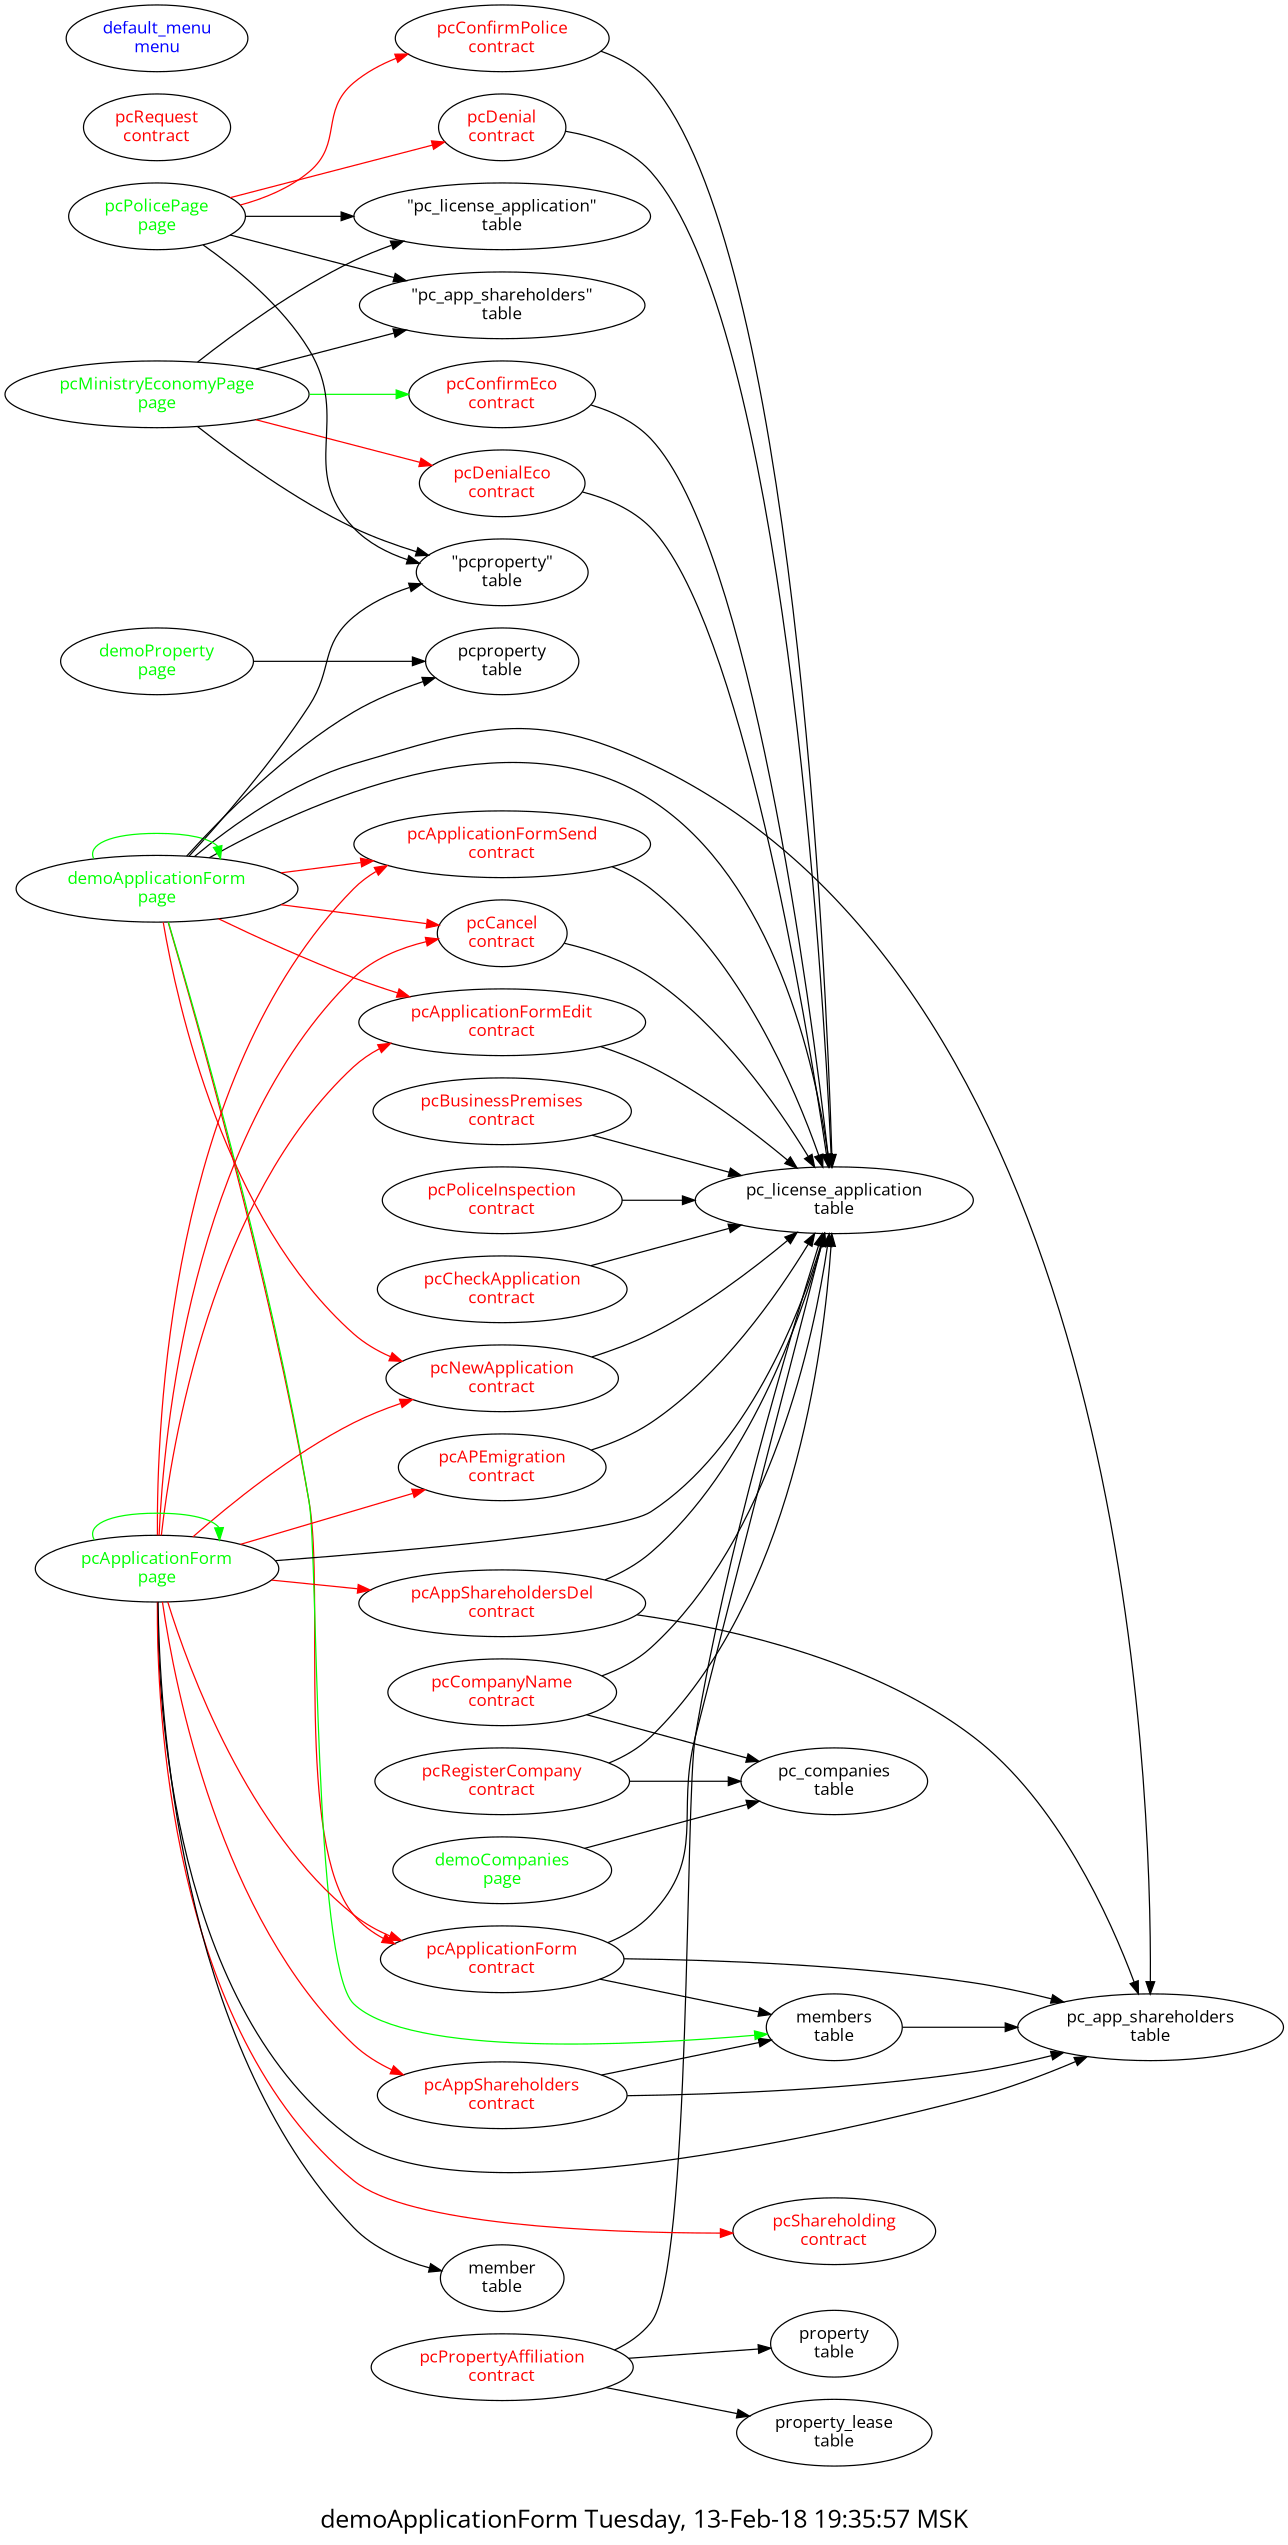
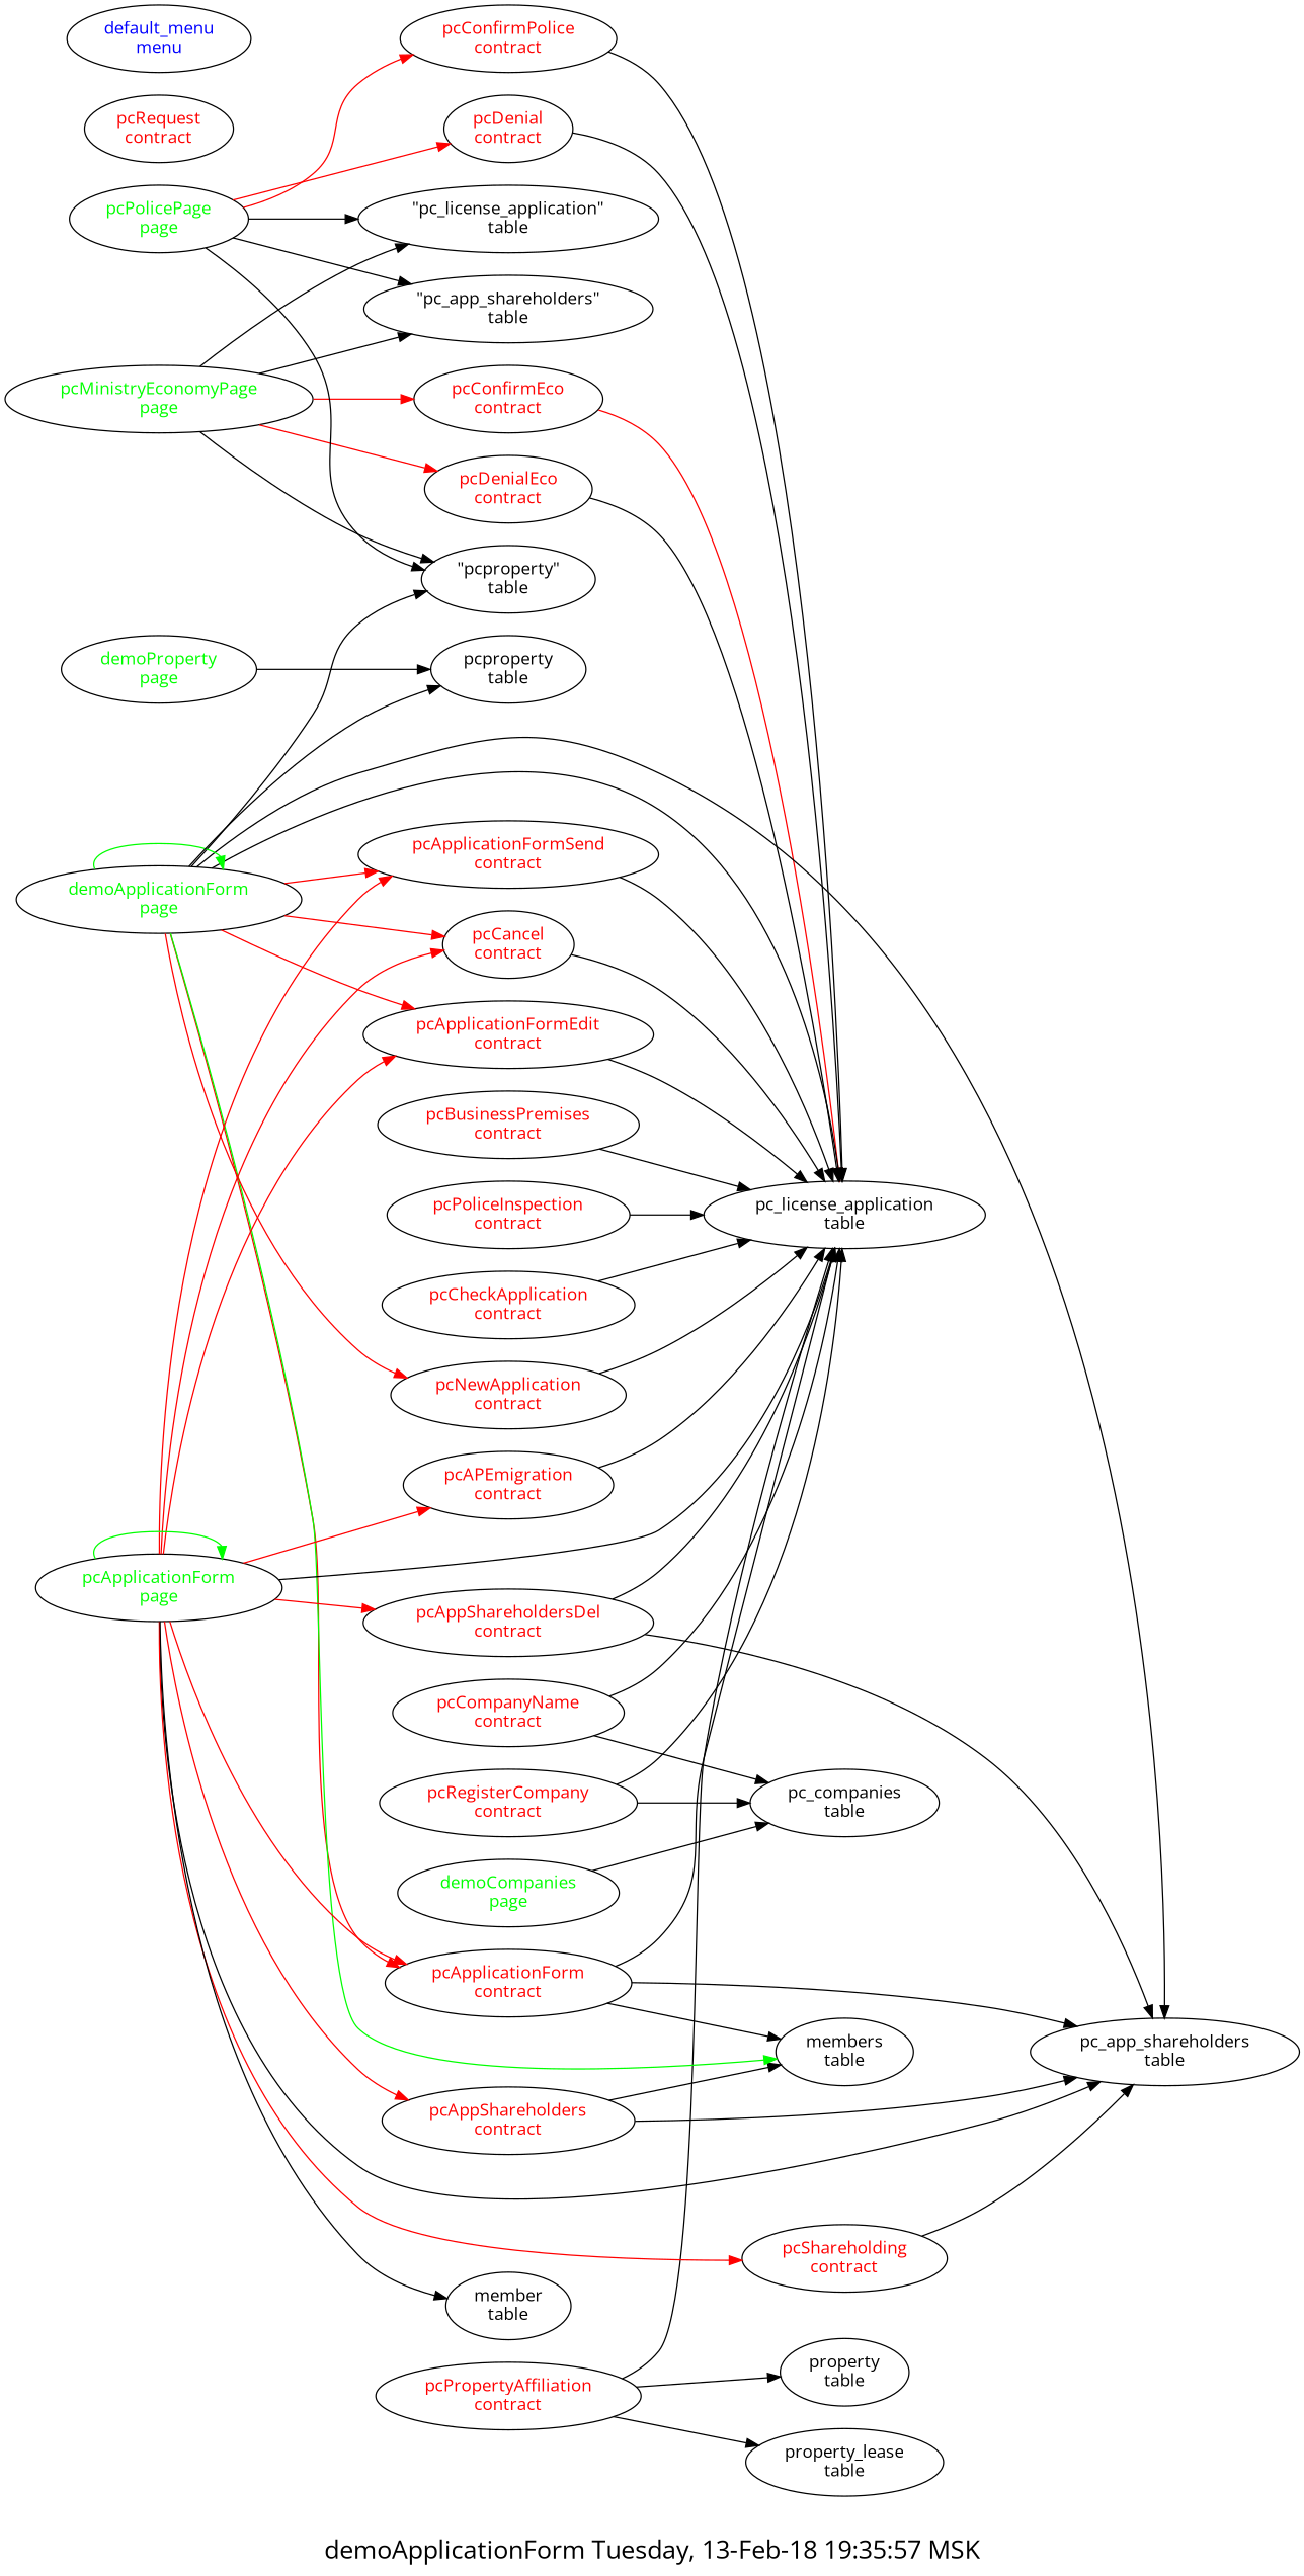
  digraph {
    fontname="Open Sans"
    fontsize=20.0
    label="demoApplicationForm Tuesday, 13-Feb-18 19:35:57 MSK"
    rankdir=LR
    node [fontname="Open Sans" group=contracts fontcolor=red]
    edge [fontname="Open Sans"]
    "pc_license_application\ntable" [group=tables fontcolor=""]
    "pcConfirmEco\ncontract"
    "pcDenialEco\ncontract"
    "pcConfirmPolice\ncontract"
    "pcDenial\ncontract"
    "pcRequest\ncontract"
    "pcApplicationForm\ncontract"
    "members\ntable" [group="" fontcolor=""]
    "pc_app_shareholders\ntable" [group=tables fontcolor=""]
    "pcApplicationFormEdit\ncontract"
    "pcCompanyName\ncontract"
    "pc_companies\ntable" [group=tables fontcolor=""]
    "pcBusinessPremises\ncontract"
    "pcPoliceInspection\ncontract"
    "pcPropertyAffiliation\ncontract"
    "property\ntable" [group="" fontcolor=""]
    "property_lease\ntable" [group="" fontcolor=""]
    "pcCheckApplication\ncontract"
    "pcRegisterCompany\ncontract"
    "pcNewApplication\ncontract"
    "pcAPEmigration\ncontract"
    "pcAppShareholdersDel\ncontract"
    "pcShareholding\ncontract"
    "pcApplicationFormSend\ncontract"
    "pcCancel\ncontract"
    "pcAppShareholders\ncontract"
    "default_menu\nmenu" [fontcolor=blue group=menus]
    "pcMinistryEconomyPage\npage" [fontcolor=green group=pages]
    "\"pc_license_application\"\ntable" [group="" fontcolor=""]
    "\"pcproperty\"\ntable" [group="" fontcolor=""]
    "\"pc_app_shareholders\"\ntable" [group="" fontcolor=""]
    "pcPolicePage\npage" [fontcolor=green group=pages]
    "demoApplicationForm\npage" [fontcolor=green group=pages]
    "pcproperty\ntable" [group=tables fontcolor=""]
    "pcApplicationForm\npage" [fontcolor=green group=pages]
    "member\ntable" [group="" fontcolor=""]
    "demoProperty\npage" [fontcolor=green group=pages]
    "demoCompanies\npage" [fontcolor=green group=pages]
-   "pcConfirmEco\ncontract" -> "pc_license_application\ntable"
+   "pcConfirmEco\ncontract" -> "pc_license_application\ntable" [color=red]
    "pcDenialEco\ncontract" -> "pc_license_application\ntable"
    "pcConfirmPolice\ncontract" -> "pc_license_application\ntable"
    "pcDenial\ncontract" -> "pc_license_application\ntable"
    "pcApplicationForm\ncontract" -> "pc_license_application\ntable"
    "pcApplicationForm\ncontract" -> "members\ntable"
    "pcApplicationForm\ncontract" -> "pc_app_shareholders\ntable"
    "pcApplicationFormEdit\ncontract" -> "pc_license_application\ntable"
    "pcCompanyName\ncontract" -> "pc_license_application\ntable"
    "pcCompanyName\ncontract" -> "pc_companies\ntable"
    "pcBusinessPremises\ncontract" -> "pc_license_application\ntable"
    "pcPoliceInspection\ncontract" -> "pc_license_application\ntable"
    "pcPropertyAffiliation\ncontract" -> "pc_license_application\ntable"
    "pcPropertyAffiliation\ncontract" -> "property\ntable"
    "pcPropertyAffiliation\ncontract" -> "property_lease\ntable"
    "pcCheckApplication\ncontract" -> "pc_license_application\ntable"
    "pcRegisterCompany\ncontract" -> "pc_license_application\ntable"
    "pcRegisterCompany\ncontract" -> "pc_companies\ntable"
    "pcNewApplication\ncontract" -> "pc_license_application\ntable"
    "pcAPEmigration\ncontract" -> "pc_license_application\ntable"
    "pcAppShareholdersDel\ncontract" -> "pc_license_application\ntable"
    "pcAppShareholdersDel\ncontract" -> "pc_app_shareholders\ntable"
-   "members\ntable" -> "pc_app_shareholders\ntable"
+   "pcShareholding\ncontract" -> "pc_app_shareholders\ntable"
    "pcApplicationFormSend\ncontract" -> "pc_license_application\ntable"
    "pcCancel\ncontract" -> "pc_license_application\ntable"
    "pcAppShareholders\ncontract" -> "members\ntable"
    "pcAppShareholders\ncontract" -> "pc_app_shareholders\ntable"
-   "pcMinistryEconomyPage\npage" -> "pcConfirmEco\ncontract" [color=green]
+   "pcMinistryEconomyPage\npage" -> "pcConfirmEco\ncontract" [color=red]
    "pcMinistryEconomyPage\npage" -> "pcDenialEco\ncontract" [color=red]
    "pcMinistryEconomyPage\npage" -> "\"pc_license_application\"\ntable"
    "pcMinistryEconomyPage\npage" -> "\"pcproperty\"\ntable"
    "pcMinistryEconomyPage\npage" -> "\"pc_app_shareholders\"\ntable"
    "pcPolicePage\npage" -> "pcConfirmPolice\ncontract" [color=red]
    "pcPolicePage\npage" -> "pcDenial\ncontract" [color=red]
    "pcPolicePage\npage" -> "\"pc_license_application\"\ntable"
    "pcPolicePage\npage" -> "\"pcproperty\"\ntable"
    "pcPolicePage\npage" -> "\"pc_app_shareholders\"\ntable"
    "demoApplicationForm\npage" -> "pc_license_application\ntable"
    "demoApplicationForm\npage" -> "pcApplicationForm\ncontract" [color=red]
    "demoApplicationForm\npage" -> "members\ntable" [color=green]
    "demoApplicationForm\npage" -> "pc_app_shareholders\ntable"
    "demoApplicationForm\npage" -> "pcApplicationFormEdit\ncontract" [color=red]
    "demoApplicationForm\npage" -> "pcNewApplication\ncontract" [color=red]
    "demoApplicationForm\npage" -> "pcApplicationFormSend\ncontract" [color=red]
    "demoApplicationForm\npage" -> "pcCancel\ncontract" [color=red]
    "demoApplicationForm\npage" -> "\"pcproperty\"\ntable"
    "demoApplicationForm\npage" -> "demoApplicationForm\npage" [color=green]
    "demoApplicationForm\npage" -> "pcproperty\ntable"
    "pcApplicationForm\npage" -> "pc_license_application\ntable"
    "pcApplicationForm\npage" -> "pcApplicationForm\ncontract" [color=red]
    "pcApplicationForm\npage" -> "pc_app_shareholders\ntable"
    "pcApplicationForm\npage" -> "pcApplicationFormEdit\ncontract" [color=red]
-   "pcApplicationForm\npage" -> "pcNewApplication\ncontract" [color=red]
    "pcApplicationForm\npage" -> "pcAPEmigration\ncontract" [color=red]
    "pcApplicationForm\npage" -> "pcAppShareholdersDel\ncontract" [color=red]
    "pcApplicationForm\npage" -> "pcShareholding\ncontract" [color=red]
    "pcApplicationForm\npage" -> "pcApplicationFormSend\ncontract" [color=red]
    "pcApplicationForm\npage" -> "pcCancel\ncontract" [color=red]
    "pcApplicationForm\npage" -> "pcAppShareholders\ncontract" [color=red]
    "pcApplicationForm\npage" -> "pcApplicationForm\npage" [color=green]
    "pcApplicationForm\npage" -> "member\ntable"
    "demoProperty\npage" -> "pcproperty\ntable"
    "demoCompanies\npage" -> "pc_companies\ntable"
  }
